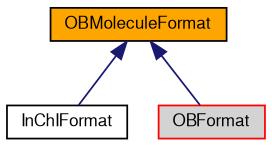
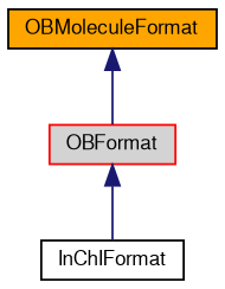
  digraph {
    node [color=black fontname=FreeSans fontsize=10 shape=record style=filled]
    edge [color=midnightblue dir=back fontname=FreeSans fontsize=10 labelfontname=FreeSans labelfontsize=10 style=solid]
    n1 [fillcolor=white fontcolor=black height=0.2 label=InChIFormat width=0.4]
    n2 [fillcolor=orange height=0.2 label=OBMoleculeFormat width=0.4]
    n3 [color=red fillcolor=lightgrey height=0.2 label=OBFormat width=0.4]
-   n2 -> n1
+   n3 -> n1
    n2 -> n3
  }
